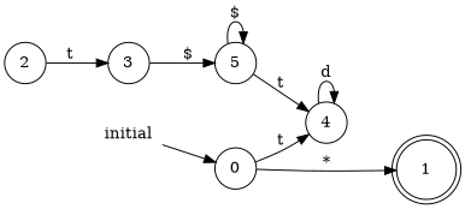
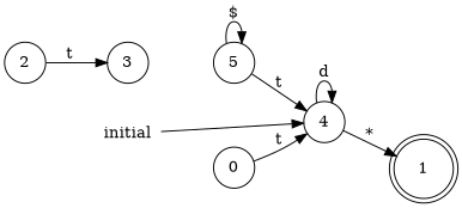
  digraph {
    rankdir=LR
    node [shape=circle]
    0 [height=0.5 width=0.5]
    4 [height=0.5 width=0.5]
    2 [height=0.5 width=0.5]
    3 [height=0.5 width=0.5]
    5 [height=0.5 width=0.5]
    initial [height=0.5 shape=plaintext width=0.75]
    1 [height=0.61111 shape=doublecircle width=0.61111]
    0 -> 4 [label=t]
    4 -> 4 [label=d]
-   0 -> 1 [label="*"]
+   4 -> 1 [label="*"]
    2 -> 3 [label=t]
-   3 -> 5 [label="$"]
    5 -> 4 [label=t]
    5 -> 5 [label="$"]
-   initial -> 0
+   initial -> 4
  }
